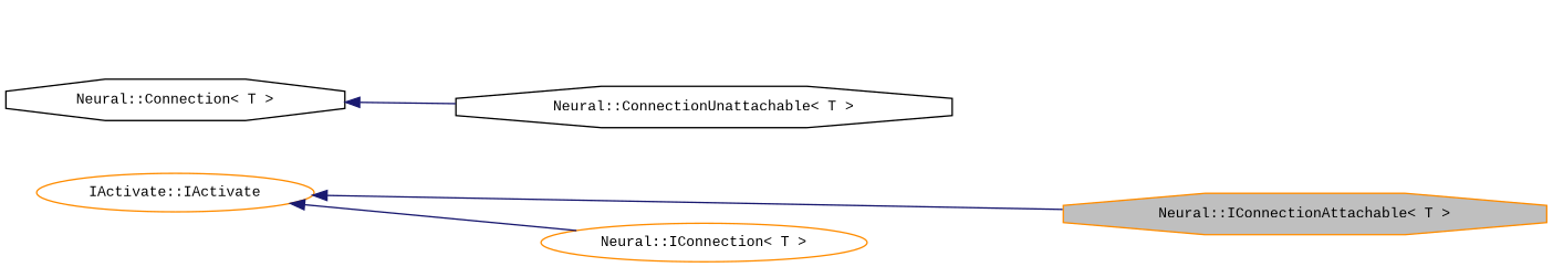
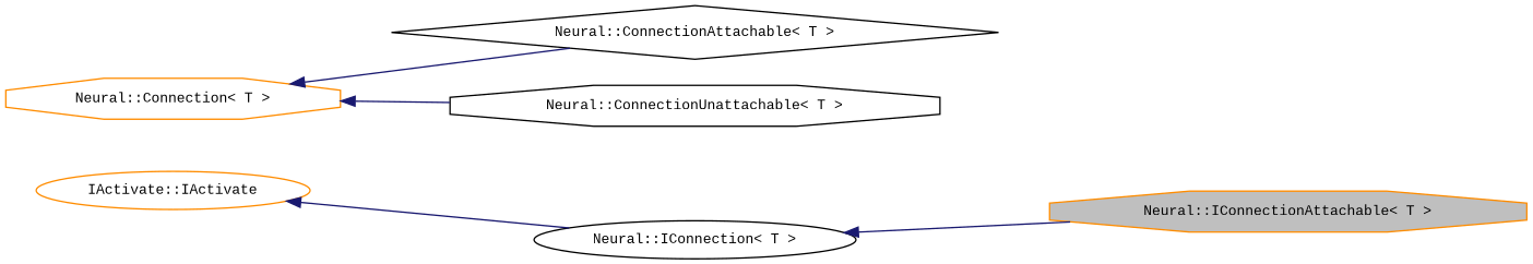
  digraph {
    fontname="Liberation Mono"
    rankdir=LR
    node [color=darkorange fillcolor=white fontname="Liberation Mono" fontsize=10 shape=octagon style=filled]
    edge [color=midnightblue dir=back fontname="Liberation Mono" fontsize=10 labelfontname=Helvetica labelfontsize=10 style=solid]
    n1 [fillcolor=grey75 fontcolor=black height=0.2 label="Neural::IConnectionAttachable\< T \>" width=0.4]
-   n2 [color=black height=0.2 label="Neural::Connection\< T \>" width=0.4]
+   n2 [height=0.2 label="Neural::Connection\< T \>" width=0.4]
+   n3 [color=black height=0.2 label="Neural::ConnectionAttachable\< T \>" shape=diamond width=0.4]
    n4 [color=black height=0.2 label="Neural::ConnectionUnattachable\< T \>" width=0.4]
-   n5 [height=0.2 label="Neural::IConnection\< T \>" shape=ellipse width=0.4]
+   n5 [color=black height=0.2 label="Neural::IConnection\< T \>" shape=ellipse width=0.4]
    n6 [height=0.2 label="IActivate::IActivate" shape=ellipse width=0.4]
+   n2 -> n3
    n2 -> n4
-   n6 -> n1
+   n5 -> n1
    n6 -> n5
  }
